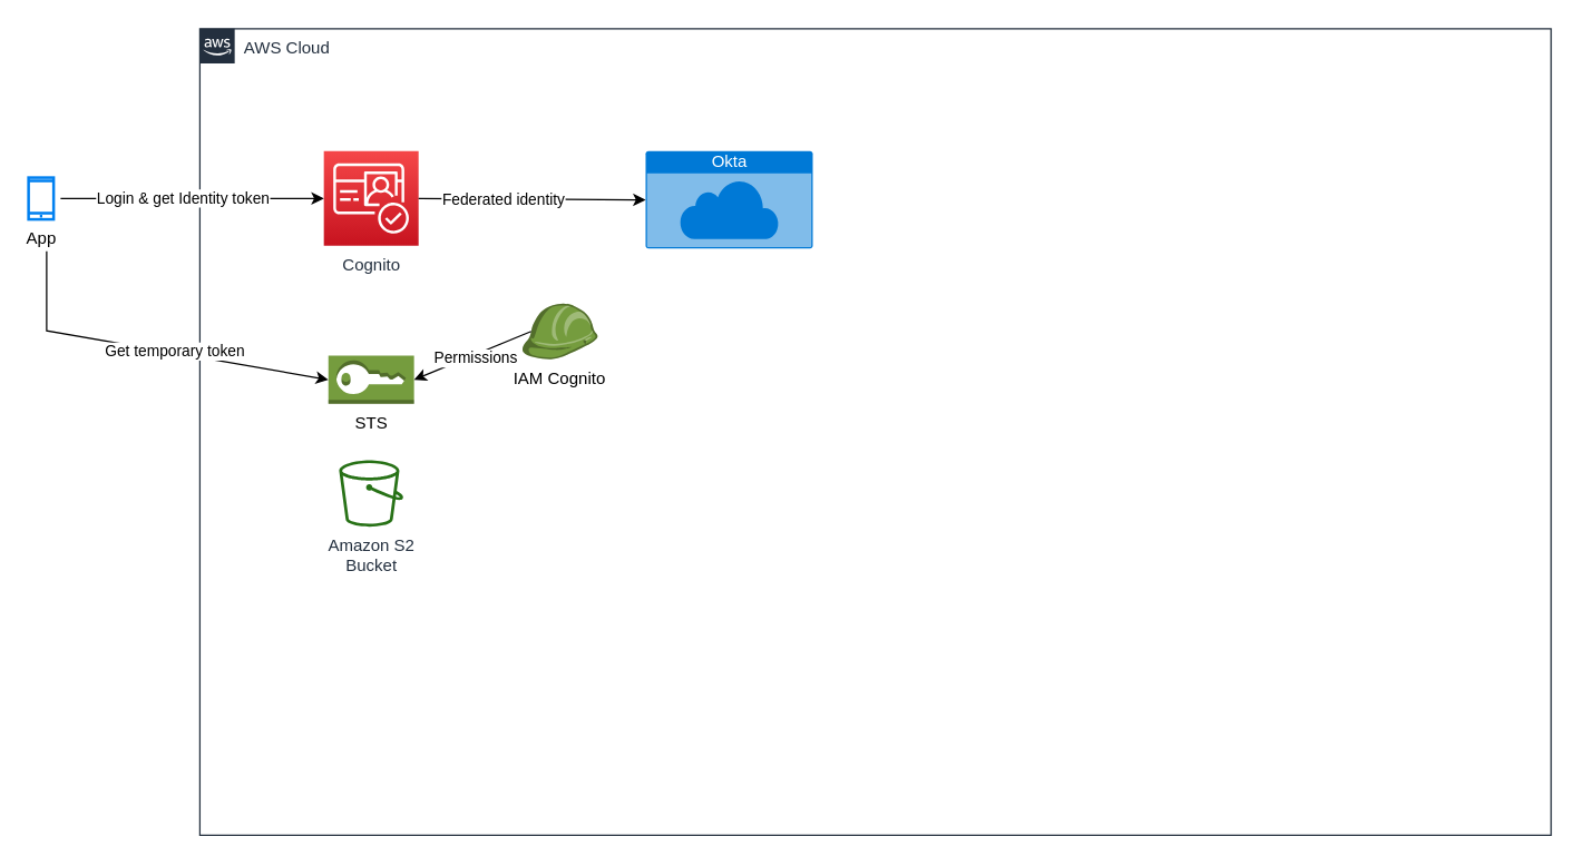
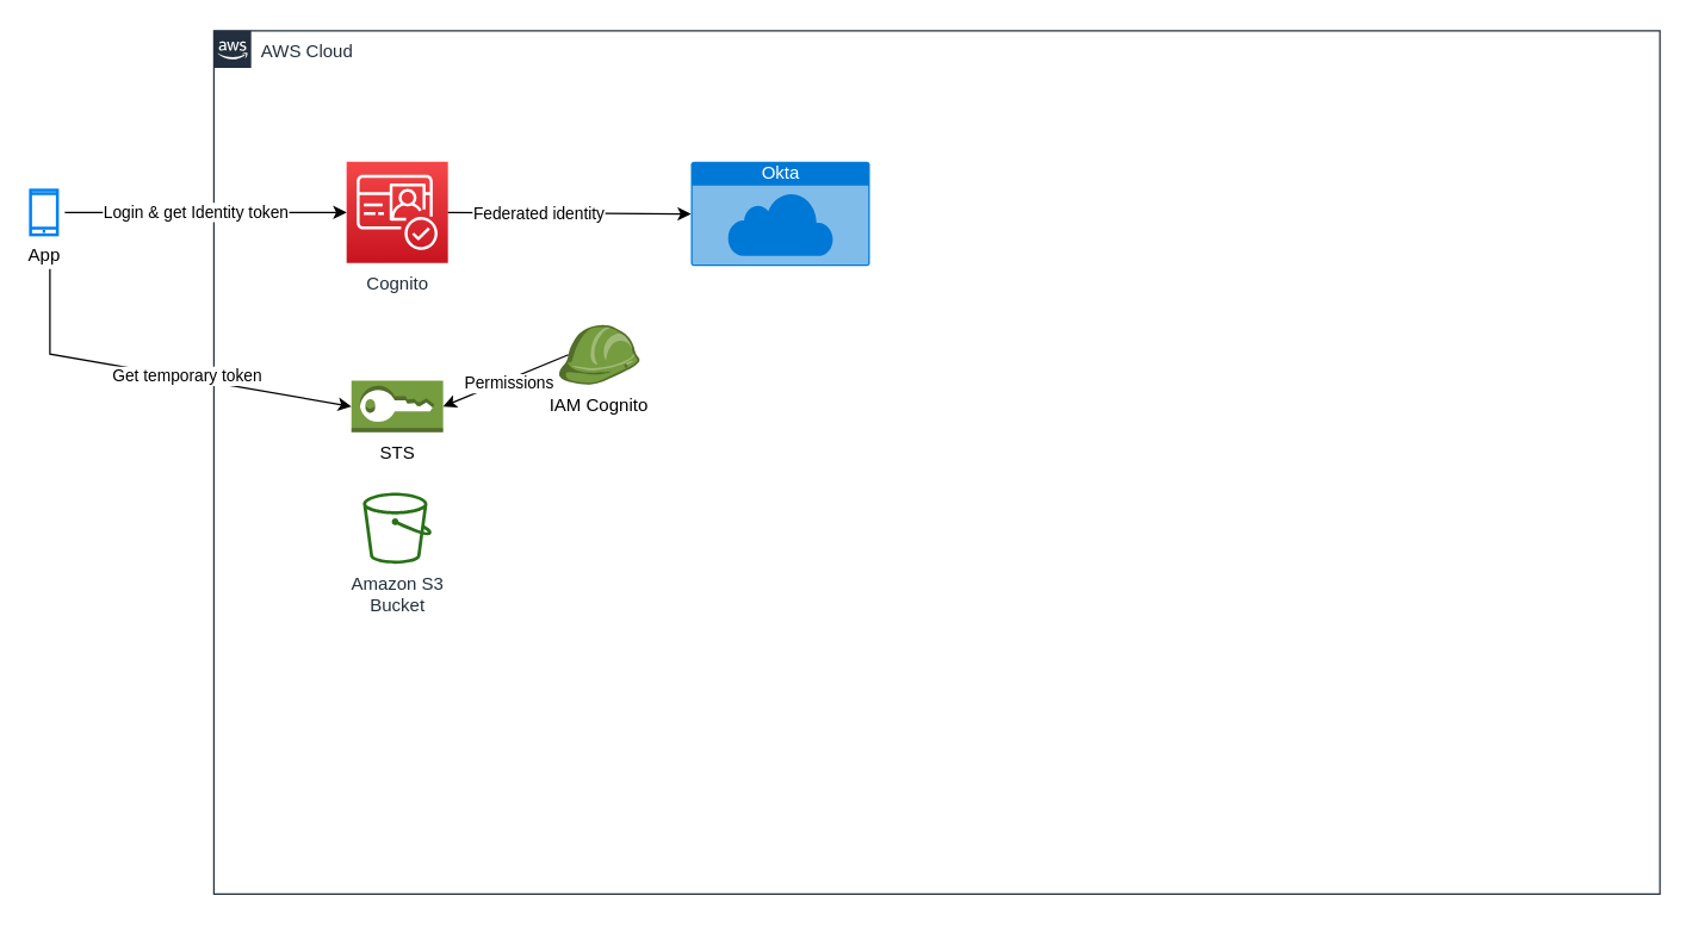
  <mxCell id="0" />
  <mxCell id="1" parent="0" />
  <mxCell id="2" value="AWS Cloud" style="points=[[0,0],[0.25,0],[0.5,0],[0.75,0],[1,0],[1,0.25],[1,0.5],[1,0.75],[1,1],[0.75,1],[0.5,1],[0.25,1],[0,1],[0,0.75],[0,0.5],[0,0.25]];outlineConnect=0;gradientColor=none;html=1;whiteSpace=wrap;fontSize=12;fontStyle=0;shape=mxgraph.aws4.group;grIcon=mxgraph.aws4.group_aws_cloud_alt;strokeColor=#232F3E;fillColor=none;verticalAlign=top;align=left;spacingLeft=30;fontColor=#232F3E;dashed=0;labelBackgroundColor=#ffffff;container=1;pointerEvents=0;collapsible=0;recursiveResize=0;" parent="1" vertex="1"><mxGeometry x="143" y="20" width="970" height="579.5" as="geometry" /></mxCell>
- <mxCell id="3" value="Amazon S2&lt;br&gt;Bucket&lt;br&gt;" style="outlineConnect=0;fontColor=#232F3E;gradientColor=none;fillColor=#277116;strokeColor=none;dashed=0;verticalLabelPosition=bottom;verticalAlign=top;align=center;html=1;fontSize=12;fontStyle=0;aspect=fixed;pointerEvents=1;shape=mxgraph.aws4.bucket;labelBackgroundColor=#ffffff;" parent="2" vertex="1"><mxGeometry x="100" y="310" width="46" height="47.84" as="geometry" /></mxCell>
+ <mxCell id="3" value="Amazon S3&lt;br&gt;Bucket&lt;br&gt;" style="outlineConnect=0;fontColor=#232F3E;gradientColor=none;fillColor=#277116;strokeColor=none;dashed=0;verticalLabelPosition=bottom;verticalAlign=top;align=center;html=1;fontSize=12;fontStyle=0;aspect=fixed;pointerEvents=1;shape=mxgraph.aws4.bucket;labelBackgroundColor=#ffffff;" parent="2" vertex="1"><mxGeometry x="100" y="310" width="46" height="47.84" as="geometry" /></mxCell>
  <mxCell id="4" value="Cognito" style="sketch=0;points=[[0,0,0],[0.25,0,0],[0.5,0,0],[0.75,0,0],[1,0,0],[0,1,0],[0.25,1,0],[0.5,1,0],[0.75,1,0],[1,1,0],[0,0.25,0],[0,0.5,0],[0,0.75,0],[1,0.25,0],[1,0.5,0],[1,0.75,0]];outlineConnect=0;fontColor=#232F3E;gradientColor=#F54749;gradientDirection=north;fillColor=#C7131F;strokeColor=#ffffff;dashed=0;verticalLabelPosition=bottom;verticalAlign=top;align=center;html=1;fontSize=12;fontStyle=0;aspect=fixed;shape=mxgraph.aws4.resourceIcon;resIcon=mxgraph.aws4.cognito;" parent="2" vertex="1"><mxGeometry x="89" y="88" width="68" height="68" as="geometry" /></mxCell>
  <mxCell id="5" value="Okta" style="html=1;strokeColor=none;fillColor=#0079D6;labelPosition=center;verticalLabelPosition=middle;verticalAlign=top;align=center;fontSize=12;outlineConnect=0;spacingTop=-6;fontColor=#FFFFFF;sketch=0;shape=mxgraph.sitemap.cloud;" parent="2" vertex="1"><mxGeometry x="320" y="88" width="120" height="70" as="geometry" /></mxCell>
  <mxCell id="6" value="STS" style="outlineConnect=0;dashed=0;verticalLabelPosition=bottom;verticalAlign=top;align=center;html=1;shape=mxgraph.aws3.sts;fillColor=#759C3E;gradientColor=none;" parent="2" vertex="1"><mxGeometry x="92.25" y="235" width="61.5" height="34.5" as="geometry" /></mxCell>
  <mxCell id="7" value="" style="endArrow=classic;html=1;rounded=0;exitX=1;exitY=0.5;exitDx=0;exitDy=0;exitPerimeter=0;entryX=0;entryY=0.5;entryDx=0;entryDy=0;entryPerimeter=0;" parent="2" source="4" target="5" edge="1"><mxGeometry width="50" height="50" relative="1" as="geometry"><mxPoint x="250" y="310" as="sourcePoint" /><mxPoint x="300" y="260" as="targetPoint" /></mxGeometry></mxCell>
  <mxCell id="8" value="Federated identity" style="edgeLabel;html=1;align=center;verticalAlign=middle;resizable=0;points=[];" parent="7" vertex="1" connectable="0"><mxGeometry x="-0.252" relative="1" as="geometry"><mxPoint as="offset" /></mxGeometry></mxCell>
  <mxCell id="9" value="IAM Cognito" style="outlineConnect=0;dashed=0;verticalLabelPosition=bottom;verticalAlign=top;align=center;html=1;shape=mxgraph.aws3.role;fillColor=#759C3E;gradientColor=none;" parent="2" vertex="1"><mxGeometry x="231" y="197.5" width="54.5" height="40" as="geometry" /></mxCell>
  <mxCell id="10" value="" style="endArrow=classic;html=1;rounded=0;exitX=0.125;exitY=0.5;exitDx=0;exitDy=0;exitPerimeter=0;entryX=1;entryY=0.5;entryDx=0;entryDy=0;entryPerimeter=0;" parent="2" source="9" target="6" edge="1"><mxGeometry width="50" height="50" relative="1" as="geometry"><mxPoint x="130" y="310" as="sourcePoint" /><mxPoint x="180" y="260" as="targetPoint" /></mxGeometry></mxCell>
  <mxCell id="11" value="Permissions" style="edgeLabel;html=1;align=center;verticalAlign=middle;resizable=0;points=[];" parent="10" vertex="1" connectable="0"><mxGeometry x="0.145" y="-1" relative="1" as="geometry"><mxPoint x="8" as="offset" /></mxGeometry></mxCell>
  <mxCell id="12" value="App" style="html=1;verticalLabelPosition=bottom;align=center;labelBackgroundColor=#ffffff;verticalAlign=top;strokeWidth=2;strokeColor=#0080F0;shadow=0;dashed=0;shape=mxgraph.ios7.icons.smartphone;" parent="1" vertex="1"><mxGeometry x="20" y="127" width="18" height="30" as="geometry" /></mxCell>
  <mxCell id="13" value="" style="endArrow=classic;html=1;rounded=0;entryX=0;entryY=0.5;entryDx=0;entryDy=0;entryPerimeter=0;" parent="1" target="4" edge="1"><mxGeometry width="50" height="50" relative="1" as="geometry"><mxPoint x="43" y="142" as="sourcePoint" /><mxPoint x="143" y="120" as="targetPoint" /></mxGeometry></mxCell>
  <mxCell id="14" value="Login &amp;amp; get Identity token" style="edgeLabel;html=1;align=center;verticalAlign=middle;resizable=0;points=[];" parent="13" vertex="1" connectable="0"><mxGeometry x="-0.243" y="1" relative="1" as="geometry"><mxPoint x="15" as="offset" /></mxGeometry></mxCell>
  <mxCell id="15" value="" style="endArrow=classic;html=1;rounded=0;entryX=0;entryY=0.5;entryDx=0;entryDy=0;entryPerimeter=0;" parent="1" target="6" edge="1"><mxGeometry width="50" height="50" relative="1" as="geometry"><mxPoint x="33" y="180" as="sourcePoint" /><mxPoint x="103" y="190" as="targetPoint" /><Array as="points"><mxPoint x="33" y="237" /></Array></mxGeometry></mxCell>
  <mxCell id="16" value="Get temporary token" style="edgeLabel;html=1;align=center;verticalAlign=middle;resizable=0;points=[];" parent="15" vertex="1" connectable="0"><mxGeometry x="0.142" y="1" relative="1" as="geometry"><mxPoint as="offset" /></mxGeometry></mxCell>
